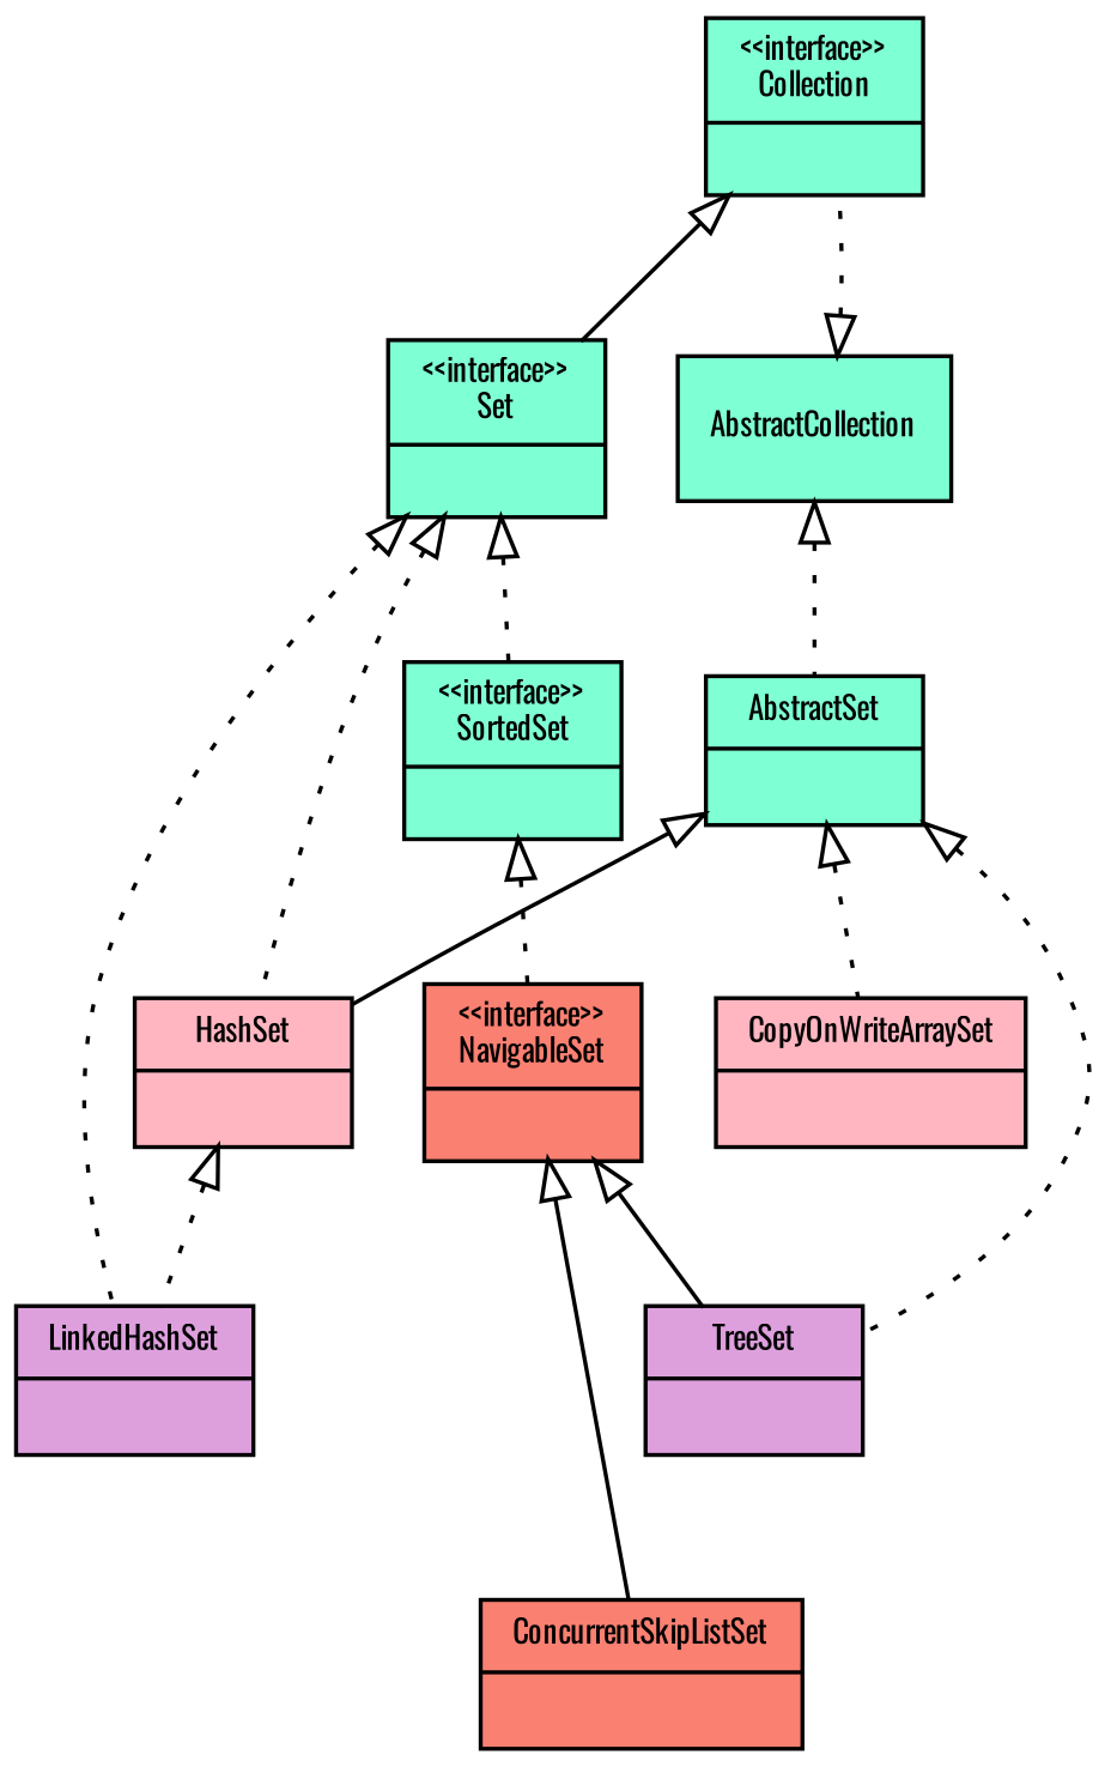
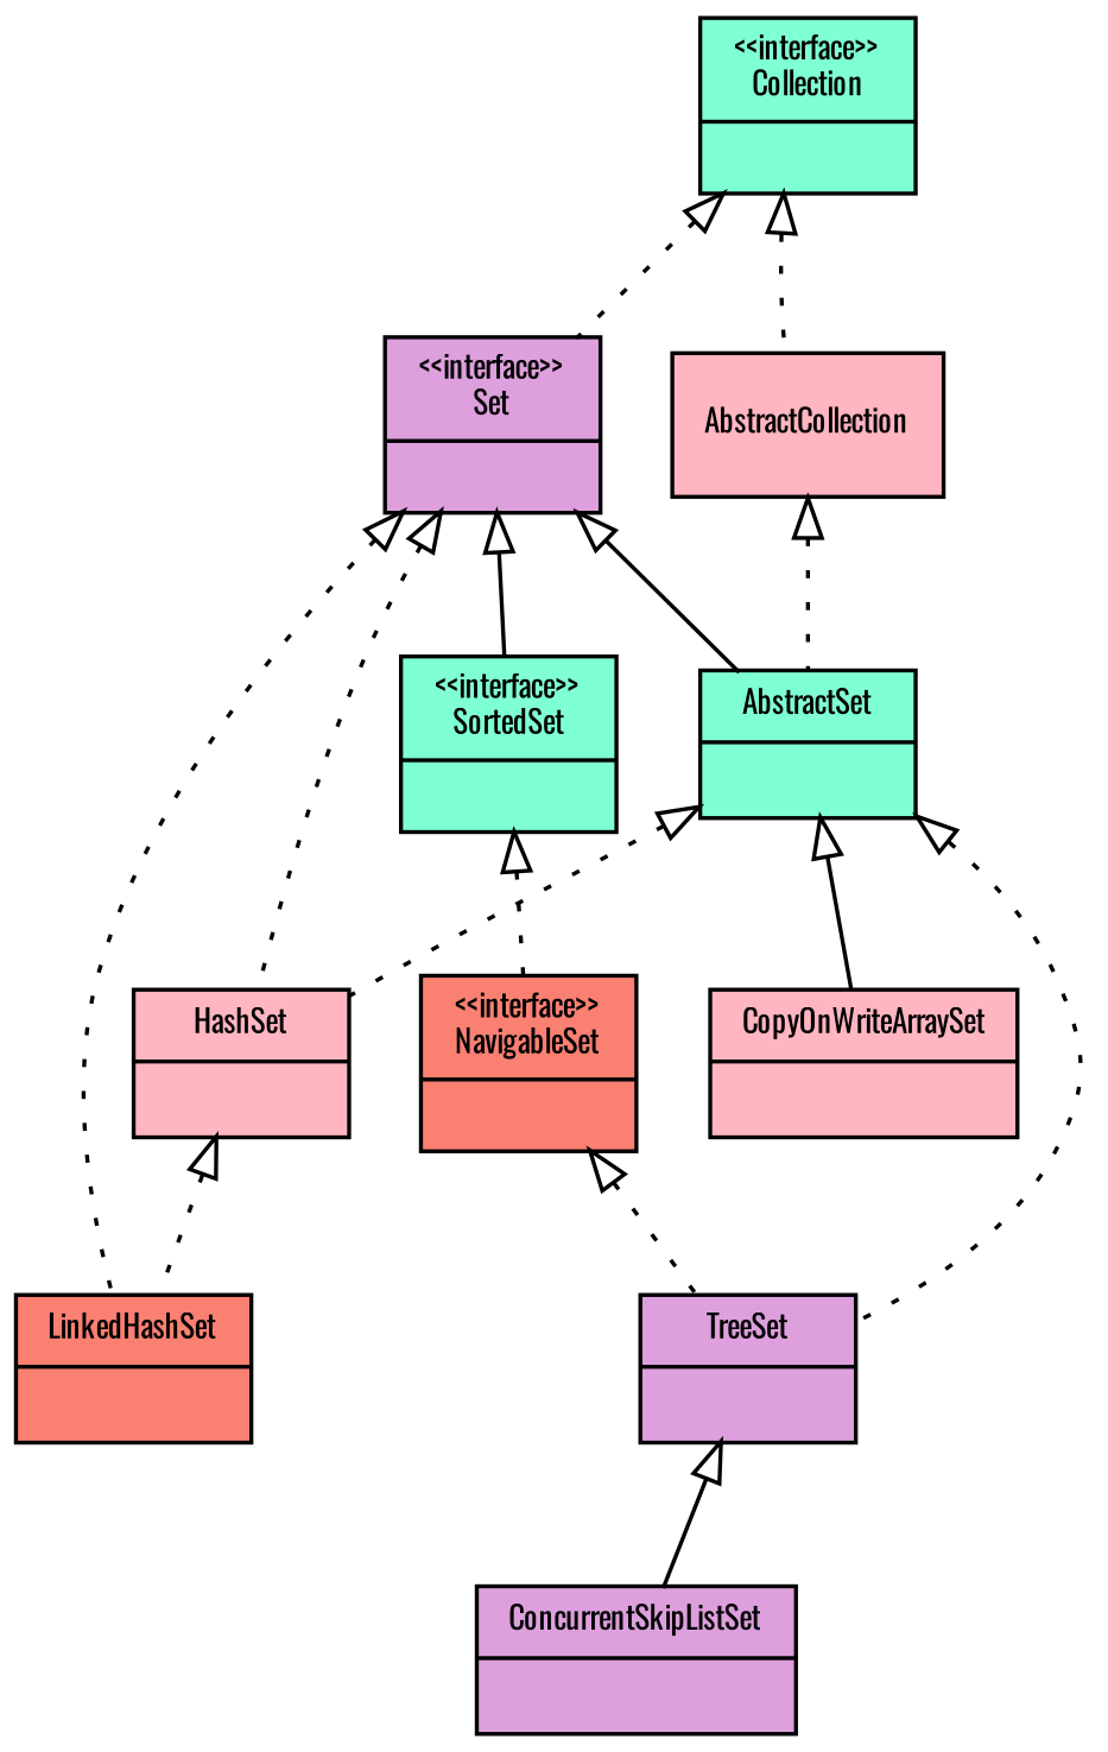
  digraph {
    fontname=Oswald
    fontsize=8
    node [fillcolor=aquamarine fontname=Oswald fontsize=8 shape=record style=filled]
    edge [arrowtail=empty dir=back fontname=Oswald style=dotted]
    n1 [label="{\<\<interface\>\>\nCollection|\l}"]
-   n2 [label="{\<\<interface\>\>\nSet|\l}"]
-   AbstractCollection [shape=box]
+   n2 [fillcolor=plum label="{\<\<interface\>\>\nSet|\l}"]
+   AbstractCollection [fillcolor=lightpink shape=box]
    n4 [label="{\<\<interface\>\>\nSortedSet|\l}"]
    n5 [label="{AbstractSet|\l}"]
    n6 [fillcolor=lightpink label="{HashSet|\l}"]
-   n7 [fillcolor=plum label="{LinkedHashSet|\l}"]
+   n7 [fillcolor=salmon label="{LinkedHashSet|\l}"]
    n8 [fillcolor=salmon label="{\<\<interface\>\>\nNavigableSet|\l}"]
    n9 [fillcolor=plum label="{TreeSet|\l}"]
    n10 [fillcolor=lightpink label="{CopyOnWriteArraySet|\l}"]
-   n11 [fillcolor=salmon label="{ConcurrentSkipListSet|\l}"]
-   n1 -> n2 [style=solid]
-   AbstractCollection -> n1
-   n2 -> n4
+   n11 [fillcolor=plum label="{ConcurrentSkipListSet|\l}"]
+   n1 -> n2
+   n1 -> AbstractCollection
+   n2 -> n4 [style=solid]
+   n2 -> n5 [style=solid]
    n2 -> n6
    n2 -> n7
    AbstractCollection -> n5
    n4 -> n8
-   n5 -> n6 [style=solid]
+   n5 -> n6
    n5 -> n9
-   n5 -> n10
+   n5 -> n10 [style=solid]
    n6 -> n7
-   n8 -> n9 [style=solid]
-   n8 -> n11 [style=solid]
+   n8 -> n9
+   n9 -> n11 [style=solid]
  }
